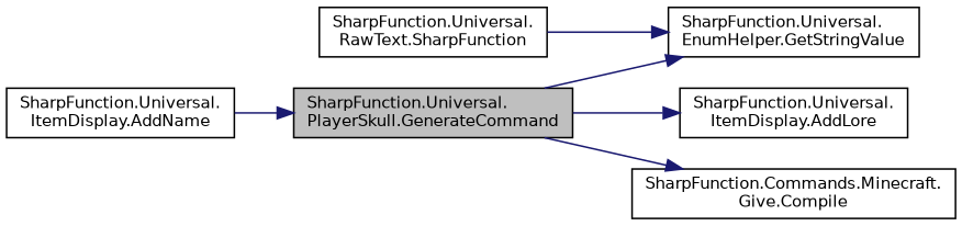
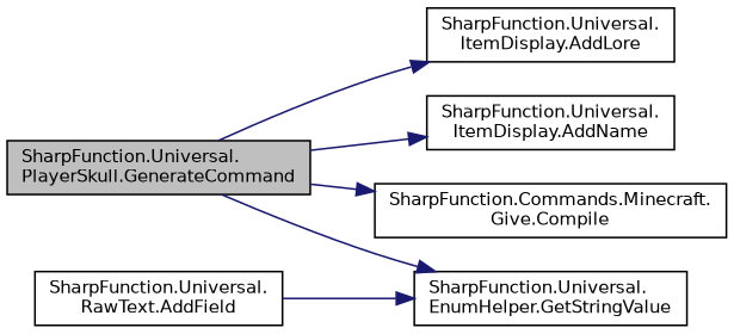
  digraph {
    rankdir=LR
    node [color=black fillcolor=white fontname=Helvetica fontsize=10 shape=record style=filled]
    edge [color=midnightblue fontname=Helvetica fontsize=10 labelfontname=Helvetica labelfontsize=10 style=solid]
    n1 [fillcolor=grey75 fontcolor=black height=0.2 label="SharpFunction.Universal.\lPlayerSkull.GenerateCommand" width=0.4]
    n2 [height=0.2 label="SharpFunction.Universal.\lItemDisplay.AddLore" width=0.4]
    n3 [height=0.2 label="SharpFunction.Universal.\lItemDisplay.AddName" width=0.4]
    n4 [height=0.2 label="SharpFunction.Commands.Minecraft.\lGive.Compile" width=0.4]
    n5 [height=0.2 label="SharpFunction.Universal.\lEnumHelper.GetStringValue" width=0.4]
-   n6 [height=0.2 label="SharpFunction.Universal.\lRawText.SharpFunction" width=0.4]
+   n6 [height=0.2 label="SharpFunction.Universal.\lRawText.AddField" width=0.4]
    n1 -> n2
-   n3 -> n1
+   n1 -> n3
    n1 -> n4
    n1 -> n5
    n6 -> n5
  }
